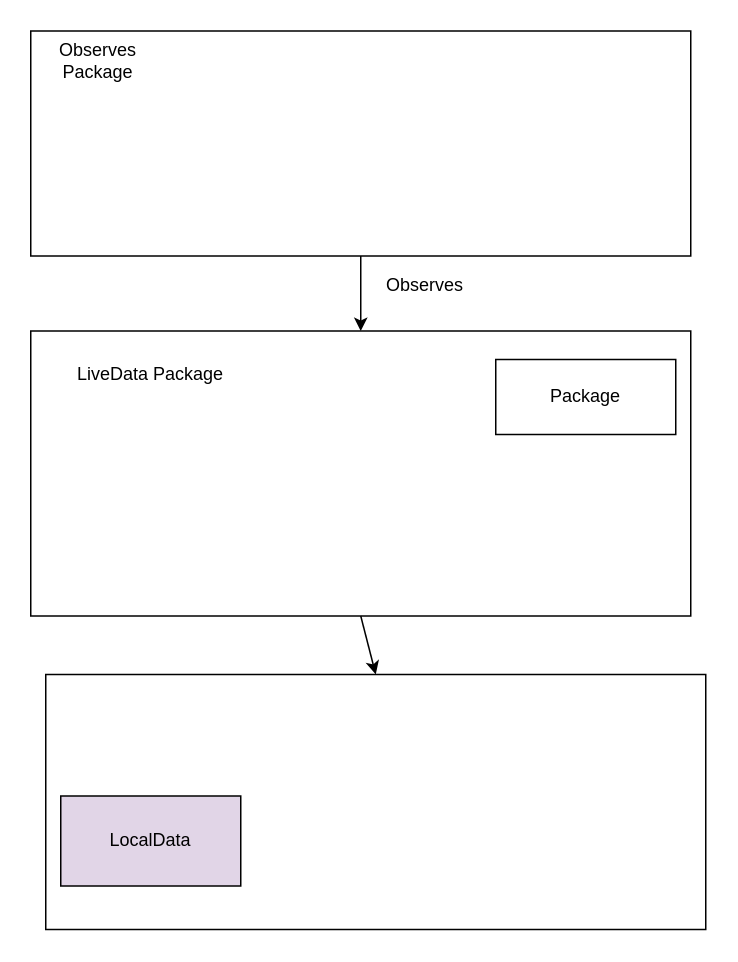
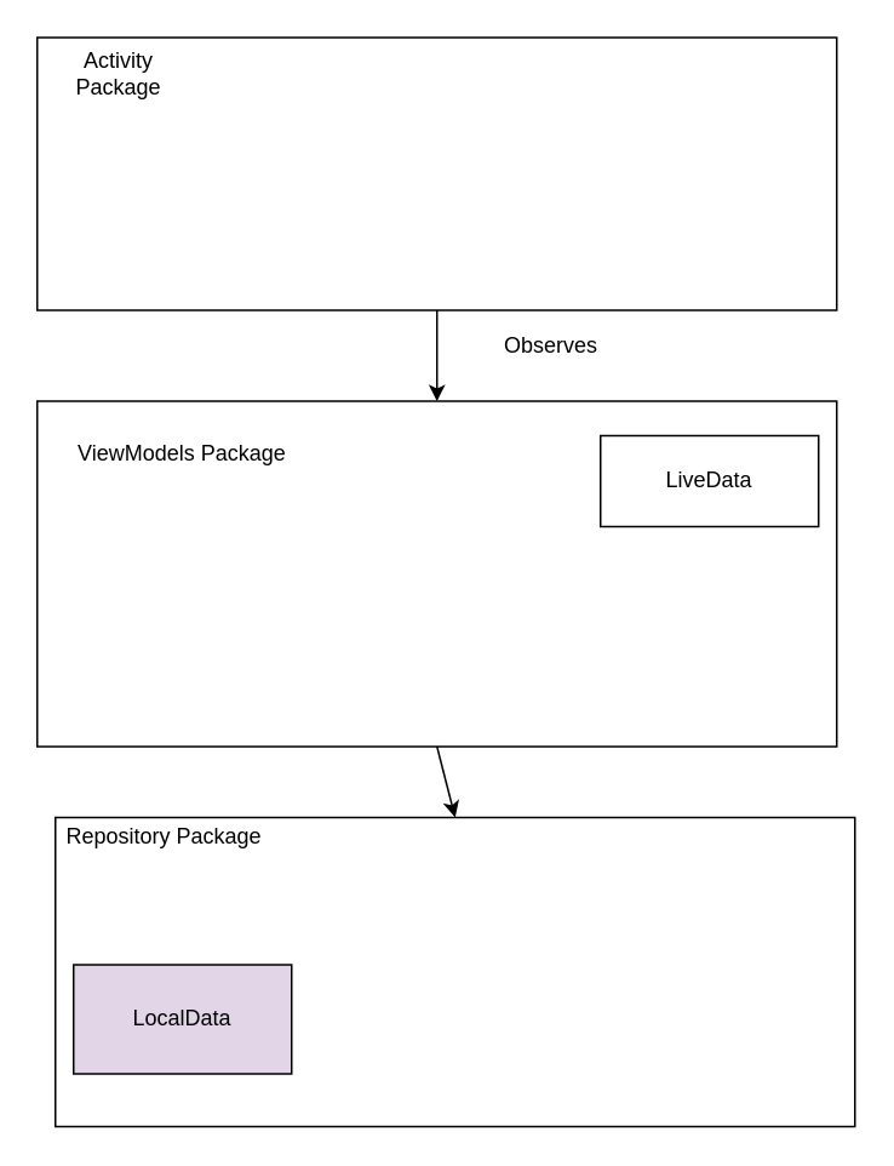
  <mxCell id="0" />
  <mxCell id="1" parent="0" />
  <mxCell id="2" value="" style="rounded=0;whiteSpace=wrap;html=1;" parent="1" vertex="1"><mxGeometry x="20" y="20" width="440" height="150" as="geometry" /></mxCell>
  <mxCell id="3" value="" style="rounded=0;whiteSpace=wrap;html=1;" parent="1" vertex="1"><mxGeometry x="20" y="220" width="440" height="190" as="geometry" /></mxCell>
  <mxCell id="4" value="" style="endArrow=classic;html=1;exitX=0.5;exitY=1;exitDx=0;exitDy=0;" parent="1" source="2" target="3" edge="1"><mxGeometry width="50" height="50" relative="1" as="geometry"><mxPoint x="20" y="480" as="sourcePoint" /><mxPoint x="70" y="430" as="targetPoint" /></mxGeometry></mxCell>
  <mxCell id="5" value="" style="rounded=0;whiteSpace=wrap;html=1;" parent="1" vertex="1"><mxGeometry x="30" y="449" width="440" height="170" as="geometry" /></mxCell>
  <mxCell id="6" value="" style="endArrow=classic;html=1;exitX=0.5;exitY=1;exitDx=0;exitDy=0;entryX=0.5;entryY=0;entryDx=0;entryDy=0;" parent="1" source="3" target="5" edge="1"><mxGeometry width="50" height="50" relative="1" as="geometry"><mxPoint x="20" y="690" as="sourcePoint" /><mxPoint x="70" y="640" as="targetPoint" /></mxGeometry></mxCell>
- <mxCell id="7" value="Observes Package&lt;br&gt;" style="text;html=1;strokeColor=none;fillColor=none;align=center;verticalAlign=middle;whiteSpace=wrap;rounded=0;" parent="1" vertex="1"><mxGeometry x="20" y="20" width="90" height="40" as="geometry" /></mxCell>
- <mxCell id="8" value="LiveData Package" style="text;html=1;strokeColor=none;fillColor=none;align=center;verticalAlign=middle;whiteSpace=wrap;rounded=0;" parent="1" vertex="1"><mxGeometry x="40" y="239" width="120" height="20" as="geometry" /></mxCell>
- <mxCell id="10" value="Package" style="rounded=0;whiteSpace=wrap;html=1;" parent="1" vertex="1"><mxGeometry x="330" y="239" width="120" height="50" as="geometry" /></mxCell>
- <mxCell id="11" value="Observes" style="text;html=1;strokeColor=none;fillColor=none;align=center;verticalAlign=middle;whiteSpace=wrap;rounded=0;" parent="1" vertex="1"><mxGeometry x="263" y="180" width="40" height="20" as="geometry" /></mxCell>
+ <mxCell id="7" value="Activity Package&lt;br&gt;" style="text;html=1;strokeColor=none;fillColor=none;align=center;verticalAlign=middle;whiteSpace=wrap;rounded=0;" parent="1" vertex="1"><mxGeometry x="20" y="20" width="90" height="40" as="geometry" /></mxCell>
+ <mxCell id="8" value="ViewModels Package" style="text;html=1;strokeColor=none;fillColor=none;align=center;verticalAlign=middle;whiteSpace=wrap;rounded=0;" parent="1" vertex="1"><mxGeometry x="40" y="239" width="120" height="20" as="geometry" /></mxCell>
+ <mxCell id="9" value="Repository Package" style="text;html=1;strokeColor=none;fillColor=none;align=center;verticalAlign=middle;whiteSpace=wrap;rounded=0;" parent="1" vertex="1"><mxGeometry x="30" y="450" width="120" height="20" as="geometry" /></mxCell>
+ <mxCell id="10" value="LiveData" style="rounded=0;whiteSpace=wrap;html=1;" parent="1" vertex="1"><mxGeometry x="330" y="239" width="120" height="50" as="geometry" /></mxCell>
+ <mxCell id="11" value="Observes" style="text;html=1;strokeColor=none;fillColor=none;align=center;verticalAlign=middle;whiteSpace=wrap;rounded=0;" parent="1" vertex="1"><mxGeometry x="283" y="180" width="40" height="20" as="geometry" /></mxCell>
  <mxCell id="12" value="LocalData" style="rounded=0;whiteSpace=wrap;html=1;fillColor=#e1d5e7;" parent="1" vertex="1"><mxGeometry x="40" y="530" width="120" height="60" as="geometry" /></mxCell>
